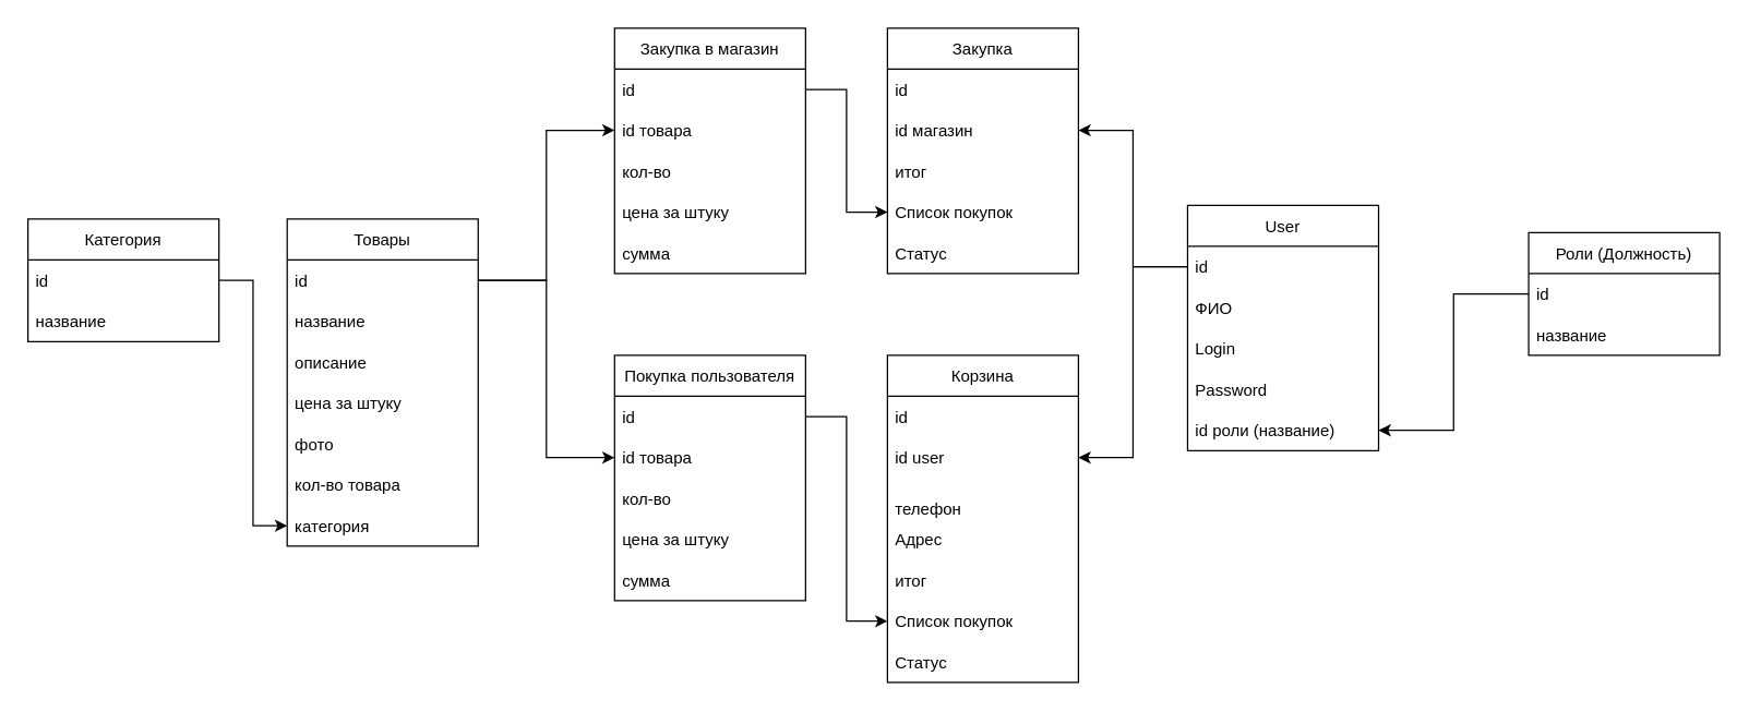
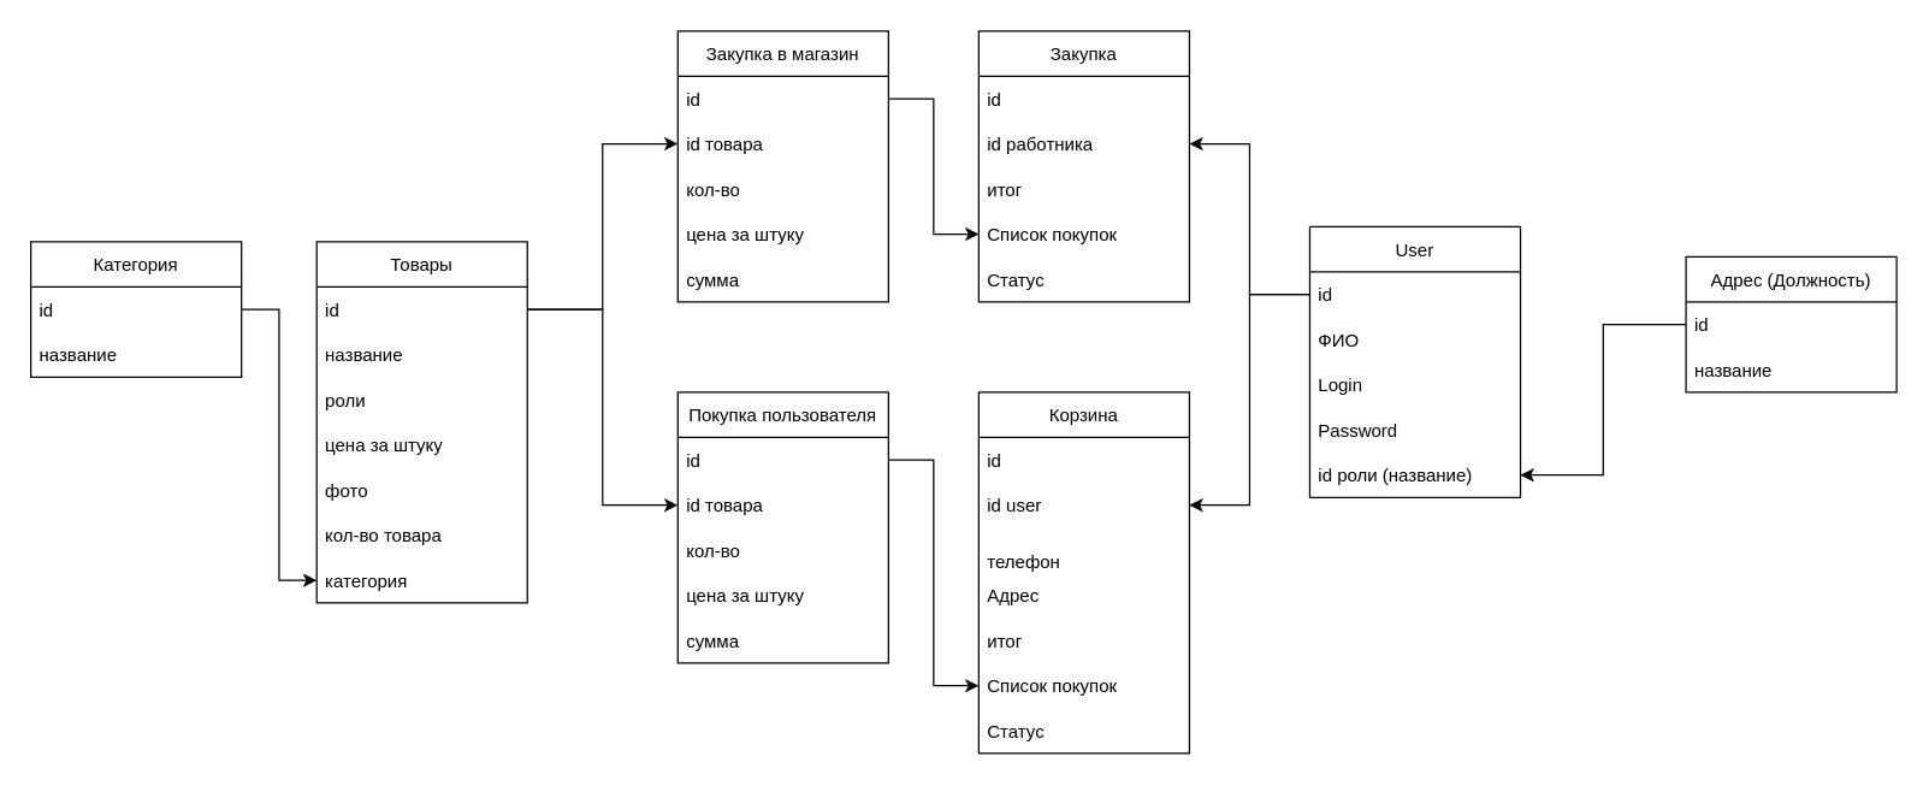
  <mxCell id="0" />
  <mxCell id="1" parent="0" />
  <mxCell id="2" value="Покупка пользователя" style="swimlane;fontStyle=0;childLayout=stackLayout;horizontal=1;startSize=30;horizontalStack=0;resizeParent=1;resizeParentMax=0;resizeLast=0;collapsible=1;marginBottom=0;" parent="1" vertex="1"><mxGeometry x="450" y="260" width="140" height="180" as="geometry" /></mxCell>
  <mxCell id="3" value="id" style="text;strokeColor=none;fillColor=none;align=left;verticalAlign=middle;spacingLeft=4;spacingRight=4;overflow=hidden;points=[[0,0.5],[1,0.5]];portConstraint=eastwest;rotatable=0;" parent="2" vertex="1"><mxGeometry y="30" width="140" height="30" as="geometry" /></mxCell>
  <mxCell id="4" value="id товара" style="text;strokeColor=none;fillColor=none;align=left;verticalAlign=middle;spacingLeft=4;spacingRight=4;overflow=hidden;points=[[0,0.5],[1,0.5]];portConstraint=eastwest;rotatable=0;" parent="2" vertex="1"><mxGeometry y="60" width="140" height="30" as="geometry" /></mxCell>
  <mxCell id="5" value="кол-во" style="text;strokeColor=none;fillColor=none;align=left;verticalAlign=middle;spacingLeft=4;spacingRight=4;overflow=hidden;points=[[0,0.5],[1,0.5]];portConstraint=eastwest;rotatable=0;" parent="2" vertex="1"><mxGeometry y="90" width="140" height="30" as="geometry" /></mxCell>
  <mxCell id="6" value="цена за штуку" style="text;strokeColor=none;fillColor=none;align=left;verticalAlign=middle;spacingLeft=4;spacingRight=4;overflow=hidden;points=[[0,0.5],[1,0.5]];portConstraint=eastwest;rotatable=0;" parent="2" vertex="1"><mxGeometry y="120" width="140" height="30" as="geometry" /></mxCell>
  <mxCell id="7" value="сумма" style="text;strokeColor=none;fillColor=none;align=left;verticalAlign=middle;spacingLeft=4;spacingRight=4;overflow=hidden;points=[[0,0.5],[1,0.5]];portConstraint=eastwest;rotatable=0;" parent="2" vertex="1"><mxGeometry y="150" width="140" height="30" as="geometry" /></mxCell>
  <mxCell id="8" value="Товары" style="swimlane;fontStyle=0;childLayout=stackLayout;horizontal=1;startSize=30;horizontalStack=0;resizeParent=1;resizeParentMax=0;resizeLast=0;collapsible=1;marginBottom=0;" parent="1" vertex="1"><mxGeometry x="210" y="160" width="140" height="240" as="geometry" /></mxCell>
  <mxCell id="9" value="id" style="text;strokeColor=none;fillColor=none;align=left;verticalAlign=middle;spacingLeft=4;spacingRight=4;overflow=hidden;points=[[0,0.5],[1,0.5]];portConstraint=eastwest;rotatable=0;" parent="8" vertex="1"><mxGeometry y="30" width="140" height="30" as="geometry" /></mxCell>
  <mxCell id="10" value="название" style="text;strokeColor=none;fillColor=none;align=left;verticalAlign=middle;spacingLeft=4;spacingRight=4;overflow=hidden;points=[[0,0.5],[1,0.5]];portConstraint=eastwest;rotatable=0;" parent="8" vertex="1"><mxGeometry y="60" width="140" height="30" as="geometry" /></mxCell>
- <mxCell id="11" value="описание" style="text;strokeColor=none;fillColor=none;align=left;verticalAlign=middle;spacingLeft=4;spacingRight=4;overflow=hidden;points=[[0,0.5],[1,0.5]];portConstraint=eastwest;rotatable=0;" parent="8" vertex="1"><mxGeometry y="90" width="140" height="30" as="geometry" /></mxCell>
+ <mxCell id="11" value="роли" style="text;strokeColor=none;fillColor=none;align=left;verticalAlign=middle;spacingLeft=4;spacingRight=4;overflow=hidden;points=[[0,0.5],[1,0.5]];portConstraint=eastwest;rotatable=0;" parent="8" vertex="1"><mxGeometry y="90" width="140" height="30" as="geometry" /></mxCell>
  <mxCell id="12" value="цена за штуку" style="text;strokeColor=none;fillColor=none;align=left;verticalAlign=middle;spacingLeft=4;spacingRight=4;overflow=hidden;points=[[0,0.5],[1,0.5]];portConstraint=eastwest;rotatable=0;" vertex="1" parent="8"><mxGeometry y="120" width="140" height="30" as="geometry" /></mxCell>
  <mxCell id="13" value="фото" style="text;strokeColor=none;fillColor=none;align=left;verticalAlign=middle;spacingLeft=4;spacingRight=4;overflow=hidden;points=[[0,0.5],[1,0.5]];portConstraint=eastwest;rotatable=0;" parent="8" vertex="1"><mxGeometry y="150" width="140" height="30" as="geometry" /></mxCell>
  <mxCell id="14" value="кол-во товара" style="text;strokeColor=none;fillColor=none;align=left;verticalAlign=middle;spacingLeft=4;spacingRight=4;overflow=hidden;points=[[0,0.5],[1,0.5]];portConstraint=eastwest;rotatable=0;" parent="8" vertex="1"><mxGeometry y="180" width="140" height="30" as="geometry" /></mxCell>
  <mxCell id="15" value="категория" style="text;strokeColor=none;fillColor=none;align=left;verticalAlign=middle;spacingLeft=4;spacingRight=4;overflow=hidden;points=[[0,0.5],[1,0.5]];portConstraint=eastwest;rotatable=0;" parent="8" vertex="1"><mxGeometry y="210" width="140" height="30" as="geometry" /></mxCell>
  <mxCell id="16" value="User" style="swimlane;fontStyle=0;childLayout=stackLayout;horizontal=1;startSize=30;horizontalStack=0;resizeParent=1;resizeParentMax=0;resizeLast=0;collapsible=1;marginBottom=0;" parent="1" vertex="1"><mxGeometry x="870" y="150" width="140" height="180" as="geometry" /></mxCell>
  <mxCell id="17" value="id" style="text;strokeColor=none;fillColor=none;align=left;verticalAlign=middle;spacingLeft=4;spacingRight=4;overflow=hidden;points=[[0,0.5],[1,0.5]];portConstraint=eastwest;rotatable=0;" parent="16" vertex="1"><mxGeometry y="30" width="140" height="30" as="geometry" /></mxCell>
  <mxCell id="18" value="ФИО" style="text;strokeColor=none;fillColor=none;align=left;verticalAlign=middle;spacingLeft=4;spacingRight=4;overflow=hidden;points=[[0,0.5],[1,0.5]];portConstraint=eastwest;rotatable=0;" parent="16" vertex="1"><mxGeometry y="60" width="140" height="30" as="geometry" /></mxCell>
  <mxCell id="19" value="Login" style="text;strokeColor=none;fillColor=none;align=left;verticalAlign=middle;spacingLeft=4;spacingRight=4;overflow=hidden;points=[[0,0.5],[1,0.5]];portConstraint=eastwest;rotatable=0;" parent="16" vertex="1"><mxGeometry y="90" width="140" height="30" as="geometry" /></mxCell>
  <mxCell id="20" value="Password" style="text;strokeColor=none;fillColor=none;align=left;verticalAlign=middle;spacingLeft=4;spacingRight=4;overflow=hidden;points=[[0,0.5],[1,0.5]];portConstraint=eastwest;rotatable=0;" parent="16" vertex="1"><mxGeometry y="120" width="140" height="30" as="geometry" /></mxCell>
  <mxCell id="21" value="id роли (название)" style="text;strokeColor=none;fillColor=none;align=left;verticalAlign=middle;spacingLeft=4;spacingRight=4;overflow=hidden;points=[[0,0.5],[1,0.5]];portConstraint=eastwest;rotatable=0;" parent="16" vertex="1"><mxGeometry y="150" width="140" height="30" as="geometry" /></mxCell>
  <mxCell id="22" value="Корзина" style="swimlane;fontStyle=0;childLayout=stackLayout;horizontal=1;startSize=30;horizontalStack=0;resizeParent=1;resizeParentMax=0;resizeLast=0;collapsible=1;marginBottom=0;" parent="1" vertex="1"><mxGeometry x="650" y="260" width="140" height="240" as="geometry" /></mxCell>
  <mxCell id="23" value="id" style="text;strokeColor=none;fillColor=none;align=left;verticalAlign=middle;spacingLeft=4;spacingRight=4;overflow=hidden;points=[[0,0.5],[1,0.5]];portConstraint=eastwest;rotatable=0;" parent="22" vertex="1"><mxGeometry y="30" width="140" height="30" as="geometry" /></mxCell>
  <mxCell id="24" value="id user" style="text;strokeColor=none;fillColor=none;align=left;verticalAlign=middle;spacingLeft=4;spacingRight=4;overflow=hidden;points=[[0,0.5],[1,0.5]];portConstraint=eastwest;rotatable=0;" parent="22" vertex="1"><mxGeometry y="60" width="140" height="30" as="geometry" /></mxCell>
  <mxCell id="25" value="&#10;телефон" style="text;strokeColor=none;fillColor=none;align=left;verticalAlign=middle;spacingLeft=4;spacingRight=4;overflow=hidden;points=[[0,0.5],[1,0.5]];portConstraint=eastwest;rotatable=0;" parent="22" vertex="1"><mxGeometry y="90" width="140" height="30" as="geometry" /></mxCell>
  <mxCell id="26" value="Адрес" style="text;strokeColor=none;fillColor=none;align=left;verticalAlign=middle;spacingLeft=4;spacingRight=4;overflow=hidden;points=[[0,0.5],[1,0.5]];portConstraint=eastwest;rotatable=0;" parent="22" vertex="1"><mxGeometry y="120" width="140" height="30" as="geometry" /></mxCell>
  <mxCell id="27" value="итог" style="text;strokeColor=none;fillColor=none;align=left;verticalAlign=middle;spacingLeft=4;spacingRight=4;overflow=hidden;points=[[0,0.5],[1,0.5]];portConstraint=eastwest;rotatable=0;" parent="22" vertex="1"><mxGeometry y="150" width="140" height="30" as="geometry" /></mxCell>
  <mxCell id="28" value="Список покупок" style="text;strokeColor=none;fillColor=none;align=left;verticalAlign=middle;spacingLeft=4;spacingRight=4;overflow=hidden;points=[[0,0.5],[1,0.5]];portConstraint=eastwest;rotatable=0;" parent="22" vertex="1"><mxGeometry y="180" width="140" height="30" as="geometry" /></mxCell>
  <mxCell id="29" value="Статус" style="text;strokeColor=none;fillColor=none;align=left;verticalAlign=middle;spacingLeft=4;spacingRight=4;overflow=hidden;points=[[0,0.5],[1,0.5]];portConstraint=eastwest;rotatable=0;" parent="22" vertex="1"><mxGeometry y="210" width="140" height="30" as="geometry" /></mxCell>
  <mxCell id="30" value="Закупка" style="swimlane;fontStyle=0;childLayout=stackLayout;horizontal=1;startSize=30;horizontalStack=0;resizeParent=1;resizeParentMax=0;resizeLast=0;collapsible=1;marginBottom=0;" parent="1" vertex="1"><mxGeometry x="650" y="20" width="140" height="180" as="geometry" /></mxCell>
  <mxCell id="31" value="id" style="text;strokeColor=none;fillColor=none;align=left;verticalAlign=middle;spacingLeft=4;spacingRight=4;overflow=hidden;points=[[0,0.5],[1,0.5]];portConstraint=eastwest;rotatable=0;" parent="30" vertex="1"><mxGeometry y="30" width="140" height="30" as="geometry" /></mxCell>
- <mxCell id="32" value="id магазин" style="text;strokeColor=none;fillColor=none;align=left;verticalAlign=middle;spacingLeft=4;spacingRight=4;overflow=hidden;points=[[0,0.5],[1,0.5]];portConstraint=eastwest;rotatable=0;" parent="30" vertex="1"><mxGeometry y="60" width="140" height="30" as="geometry" /></mxCell>
+ <mxCell id="32" value="id работника" style="text;strokeColor=none;fillColor=none;align=left;verticalAlign=middle;spacingLeft=4;spacingRight=4;overflow=hidden;points=[[0,0.5],[1,0.5]];portConstraint=eastwest;rotatable=0;" parent="30" vertex="1"><mxGeometry y="60" width="140" height="30" as="geometry" /></mxCell>
  <mxCell id="33" value="итог" style="text;strokeColor=none;fillColor=none;align=left;verticalAlign=middle;spacingLeft=4;spacingRight=4;overflow=hidden;points=[[0,0.5],[1,0.5]];portConstraint=eastwest;rotatable=0;" parent="30" vertex="1"><mxGeometry y="90" width="140" height="30" as="geometry" /></mxCell>
  <mxCell id="34" value="Список покупок" style="text;strokeColor=none;fillColor=none;align=left;verticalAlign=middle;spacingLeft=4;spacingRight=4;overflow=hidden;points=[[0,0.5],[1,0.5]];portConstraint=eastwest;rotatable=0;" parent="30" vertex="1"><mxGeometry y="120" width="140" height="30" as="geometry" /></mxCell>
  <mxCell id="35" value="Статус" style="text;strokeColor=none;fillColor=none;align=left;verticalAlign=middle;spacingLeft=4;spacingRight=4;overflow=hidden;points=[[0,0.5],[1,0.5]];portConstraint=eastwest;rotatable=0;" parent="30" vertex="1"><mxGeometry y="150" width="140" height="30" as="geometry" /></mxCell>
  <mxCell id="36" style="edgeStyle=orthogonalEdgeStyle;rounded=0;orthogonalLoop=1;jettySize=auto;html=1;exitX=1;exitY=0.5;exitDx=0;exitDy=0;entryX=0;entryY=0.5;entryDx=0;entryDy=0;" parent="1" source="9" target="4" edge="1"><mxGeometry relative="1" as="geometry" /></mxCell>
  <mxCell id="37" style="edgeStyle=orthogonalEdgeStyle;rounded=0;orthogonalLoop=1;jettySize=auto;html=1;exitX=1;exitY=0.5;exitDx=0;exitDy=0;entryX=0;entryY=0.5;entryDx=0;entryDy=0;" parent="1" source="3" target="28" edge="1"><mxGeometry relative="1" as="geometry"><Array as="points"><mxPoint x="620" y="305" /><mxPoint x="620" y="455" /></Array></mxGeometry></mxCell>
  <mxCell id="38" style="edgeStyle=orthogonalEdgeStyle;rounded=0;orthogonalLoop=1;jettySize=auto;html=1;exitX=0;exitY=0.5;exitDx=0;exitDy=0;" parent="1" source="17" target="24" edge="1"><mxGeometry relative="1" as="geometry"><Array as="points"><mxPoint x="830" y="195" /><mxPoint x="830" y="335" /></Array></mxGeometry></mxCell>
  <mxCell id="39" value="Закупка в магазин" style="swimlane;fontStyle=0;childLayout=stackLayout;horizontal=1;startSize=30;horizontalStack=0;resizeParent=1;resizeParentMax=0;resizeLast=0;collapsible=1;marginBottom=0;" parent="1" vertex="1"><mxGeometry x="450" y="20" width="140" height="180" as="geometry" /></mxCell>
  <mxCell id="40" value="id" style="text;strokeColor=none;fillColor=none;align=left;verticalAlign=middle;spacingLeft=4;spacingRight=4;overflow=hidden;points=[[0,0.5],[1,0.5]];portConstraint=eastwest;rotatable=0;" parent="39" vertex="1"><mxGeometry y="30" width="140" height="30" as="geometry" /></mxCell>
  <mxCell id="41" value="id товара" style="text;strokeColor=none;fillColor=none;align=left;verticalAlign=middle;spacingLeft=4;spacingRight=4;overflow=hidden;points=[[0,0.5],[1,0.5]];portConstraint=eastwest;rotatable=0;" parent="39" vertex="1"><mxGeometry y="60" width="140" height="30" as="geometry" /></mxCell>
  <mxCell id="42" value="кол-во" style="text;strokeColor=none;fillColor=none;align=left;verticalAlign=middle;spacingLeft=4;spacingRight=4;overflow=hidden;points=[[0,0.5],[1,0.5]];portConstraint=eastwest;rotatable=0;" parent="39" vertex="1"><mxGeometry y="90" width="140" height="30" as="geometry" /></mxCell>
  <mxCell id="43" value="цена за штуку" style="text;strokeColor=none;fillColor=none;align=left;verticalAlign=middle;spacingLeft=4;spacingRight=4;overflow=hidden;points=[[0,0.5],[1,0.5]];portConstraint=eastwest;rotatable=0;" parent="39" vertex="1"><mxGeometry y="120" width="140" height="30" as="geometry" /></mxCell>
  <mxCell id="44" value="сумма" style="text;strokeColor=none;fillColor=none;align=left;verticalAlign=middle;spacingLeft=4;spacingRight=4;overflow=hidden;points=[[0,0.5],[1,0.5]];portConstraint=eastwest;rotatable=0;" parent="39" vertex="1"><mxGeometry y="150" width="140" height="30" as="geometry" /></mxCell>
  <mxCell id="45" style="edgeStyle=orthogonalEdgeStyle;rounded=0;orthogonalLoop=1;jettySize=auto;html=1;exitX=1;exitY=0.5;exitDx=0;exitDy=0;entryX=0;entryY=0.5;entryDx=0;entryDy=0;" parent="1" source="40" target="34" edge="1"><mxGeometry relative="1" as="geometry" /></mxCell>
  <mxCell id="46" style="edgeStyle=orthogonalEdgeStyle;rounded=0;orthogonalLoop=1;jettySize=auto;html=1;exitX=1;exitY=0.5;exitDx=0;exitDy=0;" parent="1" source="9" target="41" edge="1"><mxGeometry relative="1" as="geometry" /></mxCell>
  <mxCell id="47" value="Категория" style="swimlane;fontStyle=0;childLayout=stackLayout;horizontal=1;startSize=30;horizontalStack=0;resizeParent=1;resizeParentMax=0;resizeLast=0;collapsible=1;marginBottom=0;" parent="1" vertex="1"><mxGeometry x="20" y="160" width="140" height="90" as="geometry" /></mxCell>
  <mxCell id="48" value="id" style="text;strokeColor=none;fillColor=none;align=left;verticalAlign=middle;spacingLeft=4;spacingRight=4;overflow=hidden;points=[[0,0.5],[1,0.5]];portConstraint=eastwest;rotatable=0;" parent="47" vertex="1"><mxGeometry y="30" width="140" height="30" as="geometry" /></mxCell>
  <mxCell id="49" value="название" style="text;strokeColor=none;fillColor=none;align=left;verticalAlign=middle;spacingLeft=4;spacingRight=4;overflow=hidden;points=[[0,0.5],[1,0.5]];portConstraint=eastwest;rotatable=0;" parent="47" vertex="1"><mxGeometry y="60" width="140" height="30" as="geometry" /></mxCell>
  <mxCell id="50" style="edgeStyle=orthogonalEdgeStyle;rounded=0;orthogonalLoop=1;jettySize=auto;html=1;exitX=1;exitY=0.5;exitDx=0;exitDy=0;entryX=0;entryY=0.5;entryDx=0;entryDy=0;" parent="1" source="48" target="15" edge="1"><mxGeometry relative="1" as="geometry" /></mxCell>
- <mxCell id="51" value="Роли (Должность)" style="swimlane;fontStyle=0;childLayout=stackLayout;horizontal=1;startSize=30;horizontalStack=0;resizeParent=1;resizeParentMax=0;resizeLast=0;collapsible=1;marginBottom=0;" parent="1" vertex="1"><mxGeometry x="1120" y="170" width="140" height="90" as="geometry" /></mxCell>
+ <mxCell id="51" value="Адрес (Должность)" style="swimlane;fontStyle=0;childLayout=stackLayout;horizontal=1;startSize=30;horizontalStack=0;resizeParent=1;resizeParentMax=0;resizeLast=0;collapsible=1;marginBottom=0;" parent="1" vertex="1"><mxGeometry x="1120" y="170" width="140" height="90" as="geometry" /></mxCell>
  <mxCell id="52" value="id" style="text;strokeColor=none;fillColor=none;align=left;verticalAlign=middle;spacingLeft=4;spacingRight=4;overflow=hidden;points=[[0,0.5],[1,0.5]];portConstraint=eastwest;rotatable=0;" parent="51" vertex="1"><mxGeometry y="30" width="140" height="30" as="geometry" /></mxCell>
  <mxCell id="53" value="название" style="text;strokeColor=none;fillColor=none;align=left;verticalAlign=middle;spacingLeft=4;spacingRight=4;overflow=hidden;points=[[0,0.5],[1,0.5]];portConstraint=eastwest;rotatable=0;" parent="51" vertex="1"><mxGeometry y="60" width="140" height="30" as="geometry" /></mxCell>
  <mxCell id="54" style="edgeStyle=orthogonalEdgeStyle;rounded=0;orthogonalLoop=1;jettySize=auto;html=1;entryX=1;entryY=0.5;entryDx=0;entryDy=0;" parent="1" source="52" target="21" edge="1"><mxGeometry relative="1" as="geometry" /></mxCell>
  <mxCell id="55" style="edgeStyle=orthogonalEdgeStyle;rounded=0;orthogonalLoop=1;jettySize=auto;html=1;exitX=0;exitY=0.5;exitDx=0;exitDy=0;entryX=1;entryY=0.5;entryDx=0;entryDy=0;" parent="1" source="17" target="32" edge="1"><mxGeometry relative="1" as="geometry" /></mxCell>
